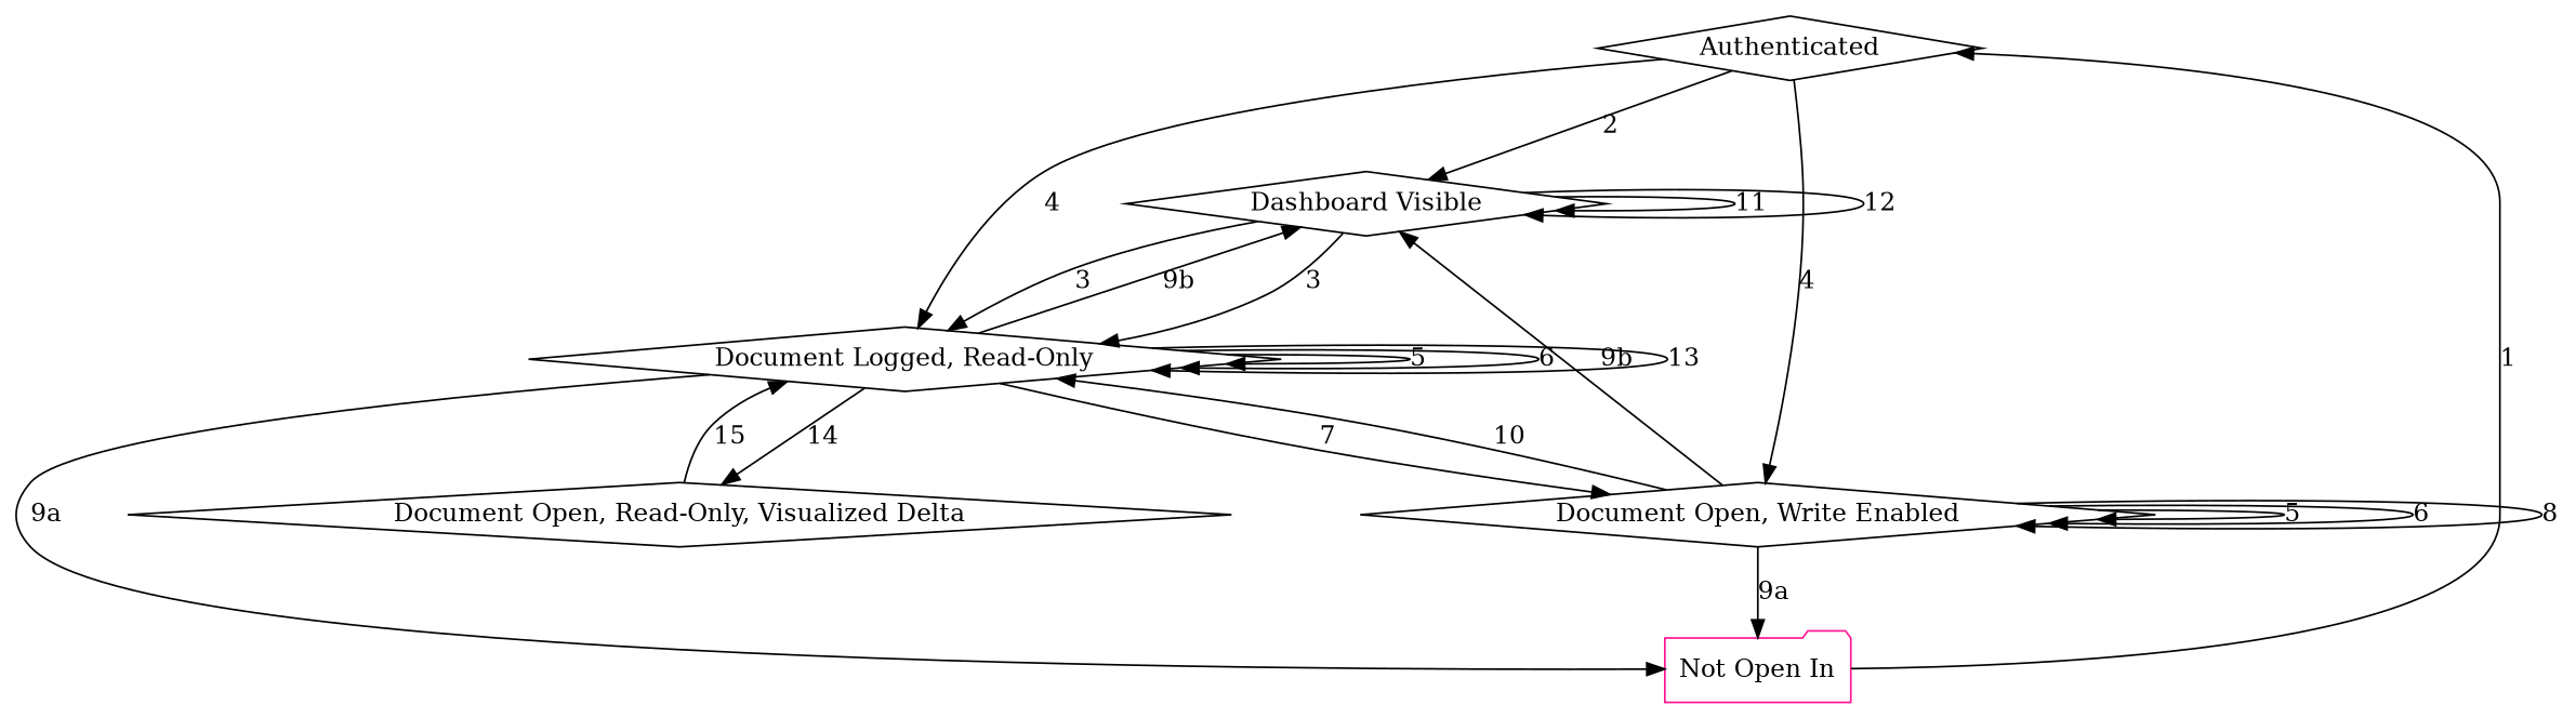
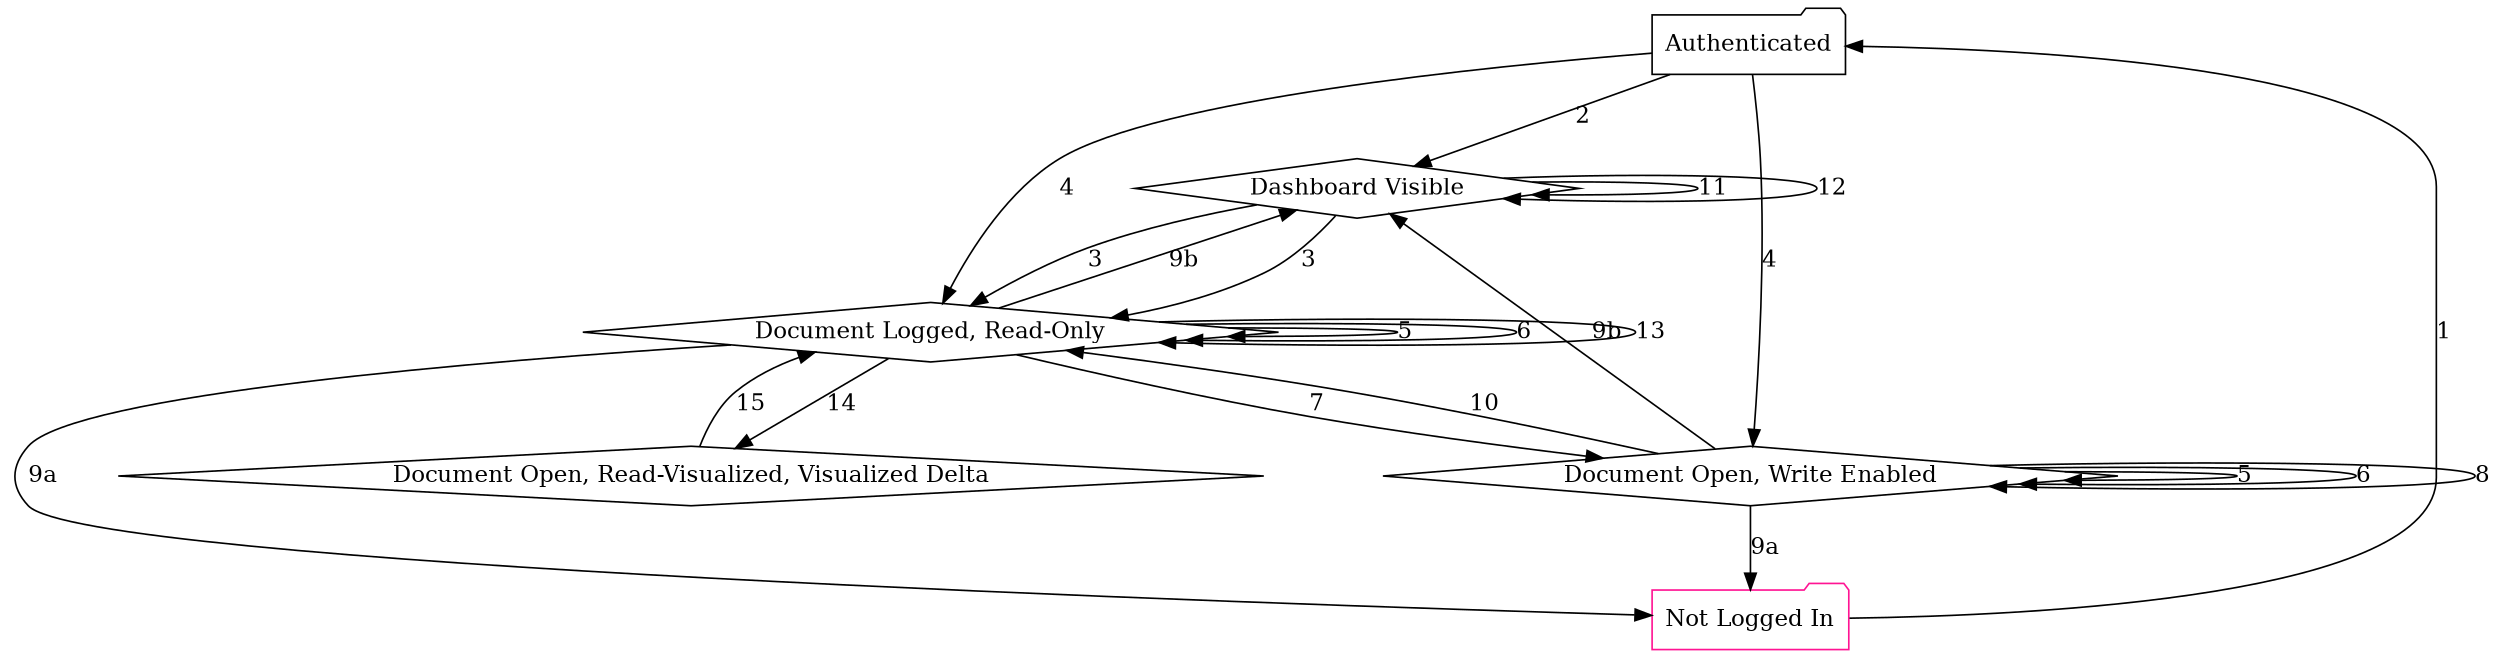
  digraph {
    nodesep=1.0
    node [color=black shape=diamond]
-   n1 [label=Authenticated]
+   n1 [label=Authenticated shape=folder]
    n2 [label="Dashboard Visible"]
    n3 [label="Document Logged, Read-Only"]
    n4 [label="Document Open, Write Enabled"]
-   n5 [label="Document Open, Read-Only, Visualized Delta"]
-   n6 [color=deeppink label="Not Open In" shape=folder]
+   n5 [label="Document Open, Read-Visualized, Visualized Delta"]
+   n6 [color=deeppink label="Not Logged In" shape=folder]
    n1 -> n2 [label=2]
    n1 -> n3 [label=4]
    n1 -> n4 [label=4]
    n2 -> n2 [label=11]
    n2 -> n2 [label=12]
    n2 -> n3 [label=3]
    n2 -> n3 [label=3]
    n3 -> n2 [label="9b"]
    n3 -> n3 [label=5]
    n3 -> n3 [label=6]
    n3 -> n3 [label=13]
    n3 -> n4 [label=7]
    n3 -> n5 [label=14]
    n3 -> n6 [label="9a"]
    n4 -> n2 [label="9b"]
    n4 -> n3 [label=10]
    n4 -> n4 [label=5]
    n4 -> n4 [label=6]
    n4 -> n4 [label=8]
    n4 -> n6 [label="9a"]
    n5 -> n3 [label=15]
    n6 -> n1 [label=1]
  }
